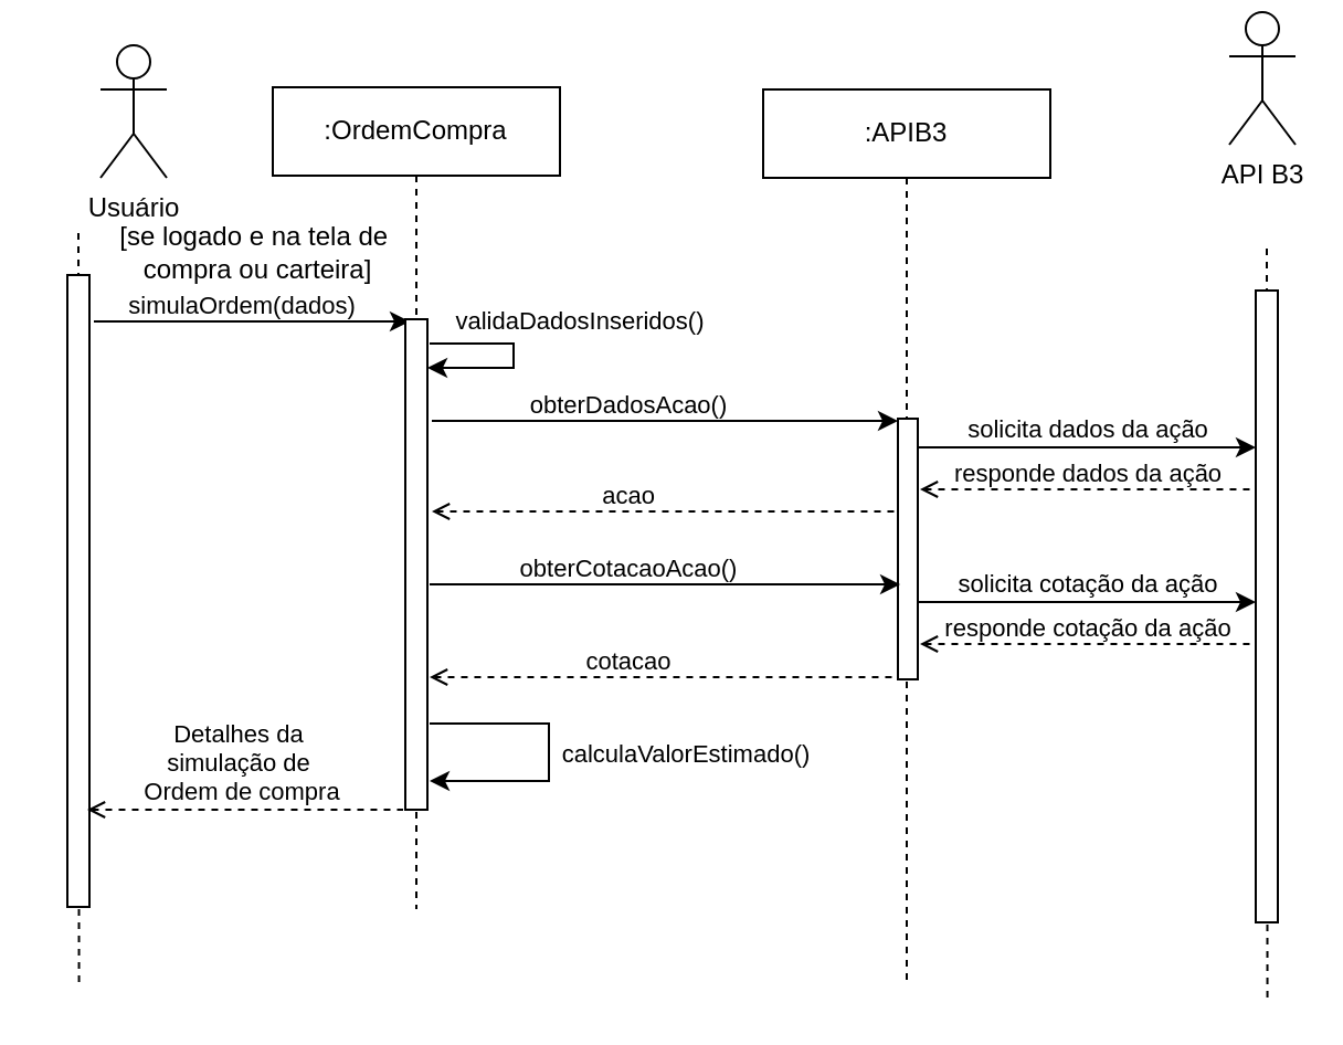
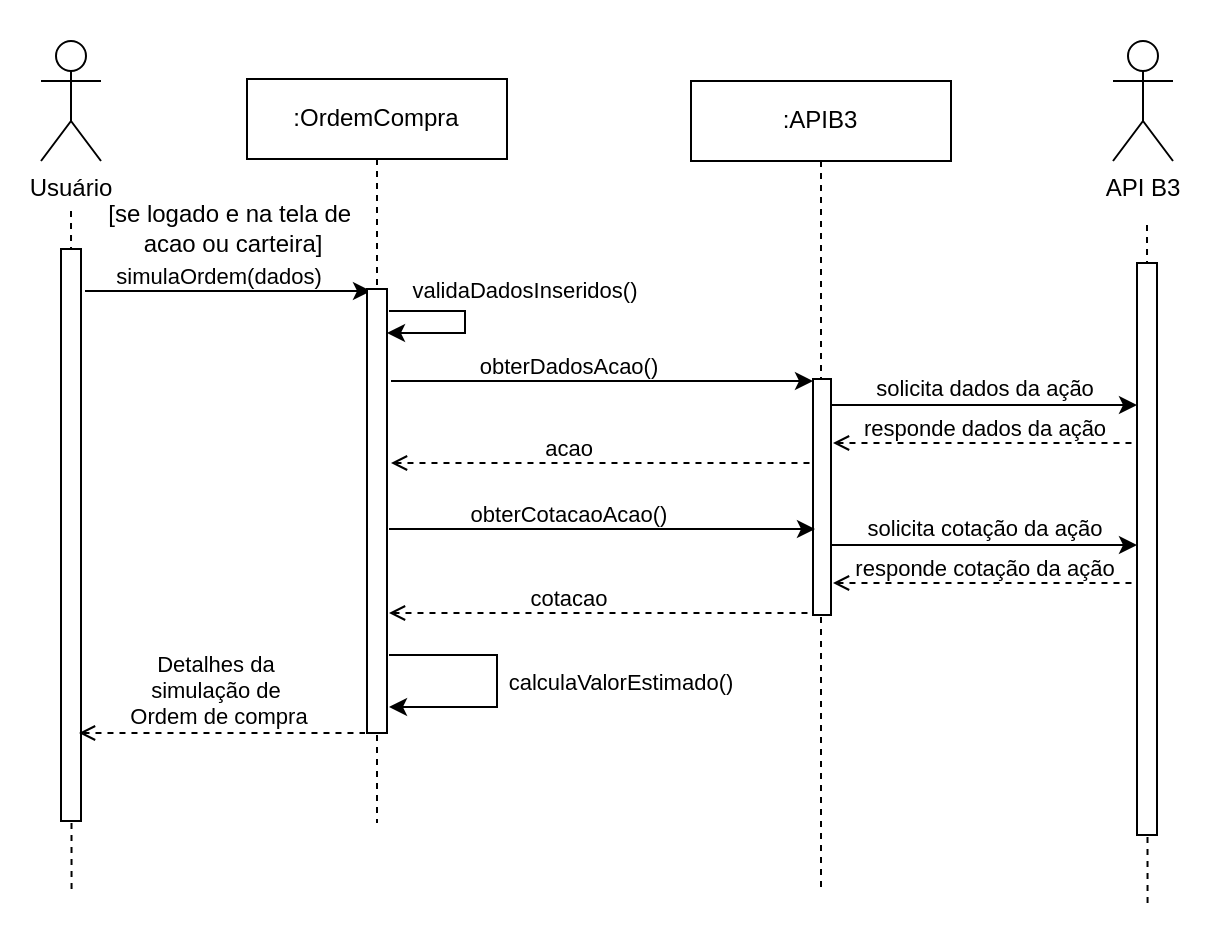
  <mxCell id="0" />
  <mxCell id="1" parent="0" />
- <mxCell id="2" value="Usuário" style="shape=umlActor;verticalLabelPosition=bottom;verticalAlign=top;html=1;" parent="1" vertex="1"><mxGeometry x="45" y="20" width="30" height="60" as="geometry" /></mxCell>
+ <mxCell id="2" value="Usuário" style="shape=umlActor;verticalLabelPosition=bottom;verticalAlign=top;html=1;" parent="1" vertex="1"><mxGeometry x="20" y="20" width="30" height="60" as="geometry" /></mxCell>
  <mxCell id="3" value="" style="endArrow=none;dashed=1;html=1;rounded=0;" parent="1" edge="1"><mxGeometry width="50" height="50" relative="1" as="geometry"><mxPoint x="35.28" y="444" as="sourcePoint" /><mxPoint x="35" y="105" as="targetPoint" /></mxGeometry></mxCell>
  <mxCell id="4" style="edgeStyle=orthogonalEdgeStyle;rounded=0;orthogonalLoop=1;jettySize=auto;html=1;curved=0;" parent="1" edge="1"><mxGeometry relative="1" as="geometry"><mxPoint x="42" y="145" as="sourcePoint" /><mxPoint x="185" y="145" as="targetPoint" /><Array as="points" /></mxGeometry></mxCell>
  <mxCell id="5" value="simulaOrdem(dados)" style="edgeLabel;html=1;align=center;verticalAlign=middle;resizable=0;points=[];" parent="4" vertex="1" connectable="0"><mxGeometry x="-0.128" y="1" relative="1" as="geometry"><mxPoint x="4" y="-7" as="offset" /></mxGeometry></mxCell>
  <mxCell id="6" value="" style="html=1;points=[[0,0,0,0,5],[0,1,0,0,-5],[1,0,0,0,5],[1,1,0,0,-5]];perimeter=orthogonalPerimeter;outlineConnect=0;targetShapes=umlLifeline;portConstraint=eastwest;newEdgeStyle={&quot;curved&quot;:0,&quot;rounded&quot;:0};" parent="1" vertex="1"><mxGeometry x="30" y="124" width="10" height="286" as="geometry" /></mxCell>
  <mxCell id="7" value=":APIB3" style="shape=umlLifeline;perimeter=lifelinePerimeter;whiteSpace=wrap;html=1;container=1;dropTarget=0;collapsible=0;recursiveResize=0;outlineConnect=0;portConstraint=eastwest;newEdgeStyle={&quot;curved&quot;:0,&quot;rounded&quot;:0};" parent="1" vertex="1"><mxGeometry x="345" y="40" width="130" height="403" as="geometry" /></mxCell>
  <mxCell id="8" value="" style="html=1;points=[[0,0,0,0,5],[0,1,0,0,-5],[1,0,0,0,5],[1,1,0,0,-5]];perimeter=orthogonalPerimeter;outlineConnect=0;targetShapes=umlLifeline;portConstraint=eastwest;newEdgeStyle={&quot;curved&quot;:0,&quot;rounded&quot;:0};" parent="7" vertex="1"><mxGeometry x="61" y="149" width="9" height="118" as="geometry" /></mxCell>
  <mxCell id="9" value=":OrdemCompra" style="shape=umlLifeline;perimeter=lifelinePerimeter;whiteSpace=wrap;html=1;container=1;dropTarget=0;collapsible=0;recursiveResize=0;outlineConnect=0;portConstraint=eastwest;newEdgeStyle={&quot;curved&quot;:0,&quot;rounded&quot;:0};" parent="1" vertex="1"><mxGeometry x="123" y="39" width="130" height="372" as="geometry" /></mxCell>
  <mxCell id="10" value="" style="html=1;points=[[0,0,0,0,5],[0,1,0,0,-5],[1,0,0,0,5],[1,1,0,0,-5]];perimeter=orthogonalPerimeter;outlineConnect=0;targetShapes=umlLifeline;portConstraint=eastwest;newEdgeStyle={&quot;curved&quot;:0,&quot;rounded&quot;:0};" parent="9" vertex="1"><mxGeometry x="60" y="105" width="10" height="222" as="geometry" /></mxCell>
  <mxCell id="11" value="" style="edgeStyle=none;orthogonalLoop=1;jettySize=auto;html=1;rounded=0;" parent="1" edge="1"><mxGeometry width="100" relative="1" as="geometry"><mxPoint x="195" y="190" as="sourcePoint" /><mxPoint x="406" y="190" as="targetPoint" /><Array as="points" /></mxGeometry></mxCell>
  <mxCell id="12" value="obterDadosAcao()" style="edgeLabel;html=1;align=center;verticalAlign=middle;resizable=0;points=[];" parent="11" vertex="1" connectable="0"><mxGeometry x="-0.163" relative="1" as="geometry"><mxPoint y="-8" as="offset" /></mxGeometry></mxCell>
  <mxCell id="13" value="" style="endArrow=classic;html=1;rounded=0;" parent="1" edge="1"><mxGeometry width="50" height="50" relative="1" as="geometry"><mxPoint x="194" y="155" as="sourcePoint" /><mxPoint x="193" y="166" as="targetPoint" /><Array as="points"><mxPoint x="232" y="155" /><mxPoint x="232" y="166" /><mxPoint x="220" y="166" /><mxPoint x="210" y="166" /></Array></mxGeometry></mxCell>
  <mxCell id="14" value="validaDadosInseridos()" style="edgeLabel;html=1;align=center;verticalAlign=middle;resizable=0;points=[];rotation=0;" parent="13" vertex="1" connectable="0"><mxGeometry x="-0.409" y="-1" relative="1" as="geometry"><mxPoint x="41" y="-12" as="offset" /></mxGeometry></mxCell>
  <mxCell id="15" value="" style="edgeStyle=none;orthogonalLoop=1;jettySize=auto;html=1;rounded=0;entryX=0;entryY=0.64;entryDx=0;entryDy=0;entryPerimeter=0;" parent="1" edge="1"><mxGeometry width="100" relative="1" as="geometry"><mxPoint x="194" y="264" as="sourcePoint" /><mxPoint x="407" y="264" as="targetPoint" /><Array as="points" /></mxGeometry></mxCell>
  <mxCell id="16" value="obterCotacaoAcao()" style="edgeLabel;html=1;align=center;verticalAlign=middle;resizable=0;points=[];" parent="15" vertex="1" connectable="0"><mxGeometry x="-0.163" relative="1" as="geometry"><mxPoint y="-8" as="offset" /></mxGeometry></mxCell>
  <mxCell id="17" value="" style="edgeStyle=none;orthogonalLoop=1;jettySize=auto;html=1;rounded=0;startArrow=open;startFill=0;endArrow=none;endFill=0;dashed=1;" parent="1" edge="1"><mxGeometry width="100" relative="1" as="geometry"><mxPoint x="195" y="231" as="sourcePoint" /><mxPoint x="405" y="231" as="targetPoint" /><Array as="points" /></mxGeometry></mxCell>
  <mxCell id="18" value="acao" style="edgeLabel;html=1;align=center;verticalAlign=middle;resizable=0;points=[];" parent="17" vertex="1" connectable="0"><mxGeometry x="-0.163" relative="1" as="geometry"><mxPoint y="-8" as="offset" /></mxGeometry></mxCell>
  <mxCell id="19" value="" style="edgeStyle=none;orthogonalLoop=1;jettySize=auto;html=1;rounded=0;startArrow=open;startFill=0;endArrow=none;endFill=0;dashed=1;" parent="1" edge="1"><mxGeometry width="100" relative="1" as="geometry"><mxPoint x="194" y="306" as="sourcePoint" /><mxPoint x="406" y="306" as="targetPoint" /><Array as="points" /></mxGeometry></mxCell>
  <mxCell id="20" value="cotacao" style="edgeLabel;html=1;align=center;verticalAlign=middle;resizable=0;points=[];" parent="19" vertex="1" connectable="0"><mxGeometry x="-0.163" relative="1" as="geometry"><mxPoint y="-8" as="offset" /></mxGeometry></mxCell>
  <mxCell id="21" value="" style="endArrow=classic;html=1;rounded=0;" parent="1" edge="1"><mxGeometry width="50" height="50" relative="1" as="geometry"><mxPoint x="194" y="327" as="sourcePoint" /><mxPoint x="194" y="353" as="targetPoint" /><Array as="points"><mxPoint x="248" y="327" /><mxPoint x="248" y="353" /><mxPoint x="220" y="353" /></Array></mxGeometry></mxCell>
  <mxCell id="22" value="calculaValorEstimado()" style="edgeLabel;html=1;align=center;verticalAlign=middle;resizable=0;points=[];" parent="21" vertex="1" connectable="0"><mxGeometry x="-0.092" relative="1" as="geometry"><mxPoint x="61" y="6" as="offset" /></mxGeometry></mxCell>
  <mxCell id="23" value="" style="endArrow=none;html=1;rounded=0;startArrow=open;startFill=0;endFill=0;dashed=1;" parent="1" edge="1"><mxGeometry width="50" height="50" relative="1" as="geometry"><mxPoint x="39" y="366" as="sourcePoint" /><mxPoint x="182" y="366" as="targetPoint" /></mxGeometry></mxCell>
  <mxCell id="24" value="Detalhes da&amp;nbsp;&lt;div&gt;simulação de&amp;nbsp;&lt;/div&gt;&lt;div&gt;Ordem de compra&lt;/div&gt;" style="edgeLabel;html=1;align=center;verticalAlign=middle;resizable=0;points=[];" parent="23" vertex="1" connectable="0"><mxGeometry x="0.335" y="1" relative="1" as="geometry"><mxPoint x="-26" y="-21" as="offset" /></mxGeometry></mxCell>
  <mxCell id="25" value="" style="endArrow=none;dashed=1;html=1;rounded=0;" parent="1" edge="1"><mxGeometry width="50" height="50" relative="1" as="geometry"><mxPoint x="573.28" y="451" as="sourcePoint" /><mxPoint x="573" y="112" as="targetPoint" /></mxGeometry></mxCell>
  <mxCell id="26" value="" style="html=1;points=[[0,0,0,0,5],[0,1,0,0,-5],[1,0,0,0,5],[1,1,0,0,-5]];perimeter=orthogonalPerimeter;outlineConnect=0;targetShapes=umlLifeline;portConstraint=eastwest;newEdgeStyle={&quot;curved&quot;:0,&quot;rounded&quot;:0};" parent="1" vertex="1"><mxGeometry x="568" y="131" width="10" height="286" as="geometry" /></mxCell>
- <mxCell id="27" value="API B3" style="shape=umlActor;verticalLabelPosition=bottom;verticalAlign=top;html=1;" parent="1" vertex="1"><mxGeometry x="556" y="5" width="30" height="60" as="geometry" /></mxCell>
+ <mxCell id="27" value="API B3" style="shape=umlActor;verticalLabelPosition=bottom;verticalAlign=top;html=1;" parent="1" vertex="1"><mxGeometry x="556" y="20" width="30" height="60" as="geometry" /></mxCell>
  <mxCell id="28" value="" style="edgeStyle=none;orthogonalLoop=1;jettySize=auto;html=1;rounded=0;" parent="1" edge="1"><mxGeometry width="100" relative="1" as="geometry"><mxPoint x="415" y="202" as="sourcePoint" /><mxPoint x="568" y="202" as="targetPoint" /><Array as="points" /></mxGeometry></mxCell>
  <mxCell id="29" value="solicita dados da ação" style="edgeLabel;html=1;align=center;verticalAlign=middle;resizable=0;points=[];" parent="28" vertex="1" connectable="0"><mxGeometry x="-0.163" relative="1" as="geometry"><mxPoint x="12" y="-9" as="offset" /></mxGeometry></mxCell>
  <mxCell id="30" value="" style="edgeStyle=none;orthogonalLoop=1;jettySize=auto;html=1;rounded=0;endArrow=none;endFill=0;startArrow=open;startFill=0;dashed=1;" parent="1" edge="1"><mxGeometry width="100" relative="1" as="geometry"><mxPoint x="416" y="221" as="sourcePoint" /><mxPoint x="566" y="221" as="targetPoint" /><Array as="points" /></mxGeometry></mxCell>
  <mxCell id="31" value="responde dados da ação" style="edgeLabel;html=1;align=center;verticalAlign=middle;resizable=0;points=[];" parent="30" vertex="1" connectable="0"><mxGeometry x="-0.163" relative="1" as="geometry"><mxPoint x="12" y="-8" as="offset" /></mxGeometry></mxCell>
  <mxCell id="32" value="" style="edgeStyle=none;orthogonalLoop=1;jettySize=auto;html=1;rounded=0;" parent="1" edge="1"><mxGeometry width="100" relative="1" as="geometry"><mxPoint x="415" y="272" as="sourcePoint" /><mxPoint x="568" y="272" as="targetPoint" /><Array as="points" /></mxGeometry></mxCell>
  <mxCell id="33" value="solicita cotação da ação" style="edgeLabel;html=1;align=center;verticalAlign=middle;resizable=0;points=[];" parent="32" vertex="1" connectable="0"><mxGeometry x="-0.163" relative="1" as="geometry"><mxPoint x="12" y="-9" as="offset" /></mxGeometry></mxCell>
  <mxCell id="34" value="" style="edgeStyle=none;orthogonalLoop=1;jettySize=auto;html=1;rounded=0;endArrow=none;endFill=0;startArrow=open;startFill=0;dashed=1;" parent="1" edge="1"><mxGeometry width="100" relative="1" as="geometry"><mxPoint x="416" y="291" as="sourcePoint" /><mxPoint x="566" y="291" as="targetPoint" /><Array as="points" /></mxGeometry></mxCell>
  <mxCell id="35" value="responde cotação da ação" style="edgeLabel;html=1;align=center;verticalAlign=middle;resizable=0;points=[];" parent="34" vertex="1" connectable="0"><mxGeometry x="-0.163" relative="1" as="geometry"><mxPoint x="12" y="-8" as="offset" /></mxGeometry></mxCell>
- <mxCell id="36" value="[se logado e na tela de&amp;nbsp;&lt;div&gt;compra ou carteira]&lt;/div&gt;" style="text;html=1;align=center;verticalAlign=middle;resizable=0;points=[];autosize=1;strokeColor=none;fillColor=none;" vertex="1" parent="1"><mxGeometry x="44" y="93" width="143" height="41" as="geometry" /></mxCell>
+ <mxCell id="36" value="[se logado e na tela de&amp;nbsp;&lt;div&gt;acao ou carteira]&lt;/div&gt;" style="text;html=1;align=center;verticalAlign=middle;resizable=0;points=[];autosize=1;strokeColor=none;fillColor=none;" vertex="1" parent="1"><mxGeometry x="44" y="93" width="143" height="41" as="geometry" /></mxCell>
